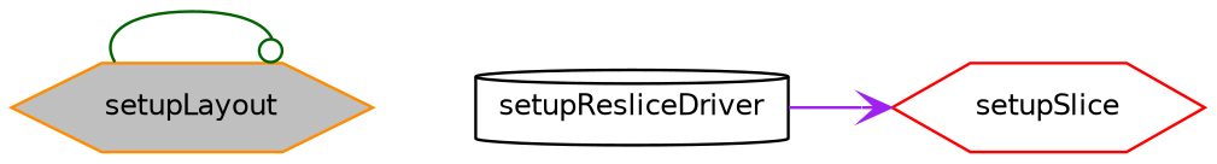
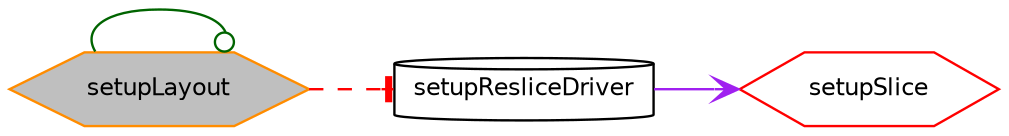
  digraph {
    rankdir=LR
    node [fontname=Helvetica fontsize=10 shape=hexagon]
    edge [fontname=Helvetica fontsize=10 labelfontname=Helvetica labelfontsize=10 style=solid]
    n1 [color=darkorange fillcolor=grey75 fontcolor=black height=0.2 label=setupLayout style=filled width=0.4]
    n2 [color=black height=0.2 label=setupResliceDriver shape=cylinder width=0.4]
    n3 [color=red height=0.2 label=setupSlice width=0.4]
    n1 -> n1 [arrowhead=odot color=darkgreen]
+   n1 -> n2 [arrowhead=tee color=red style=dashed]
    n2 -> n3 [arrowhead=vee color=purple]
  }
